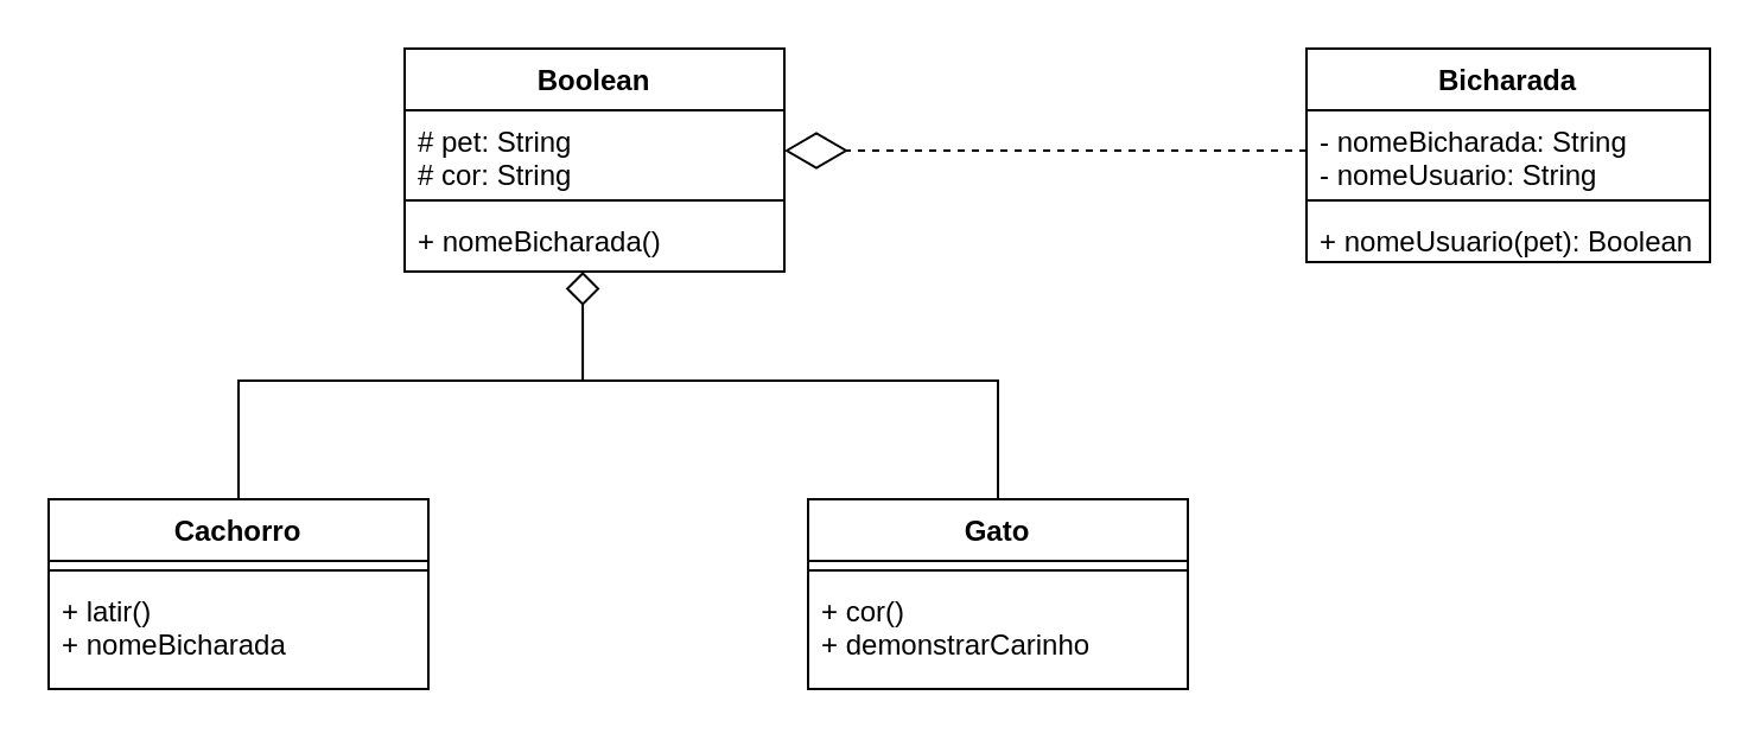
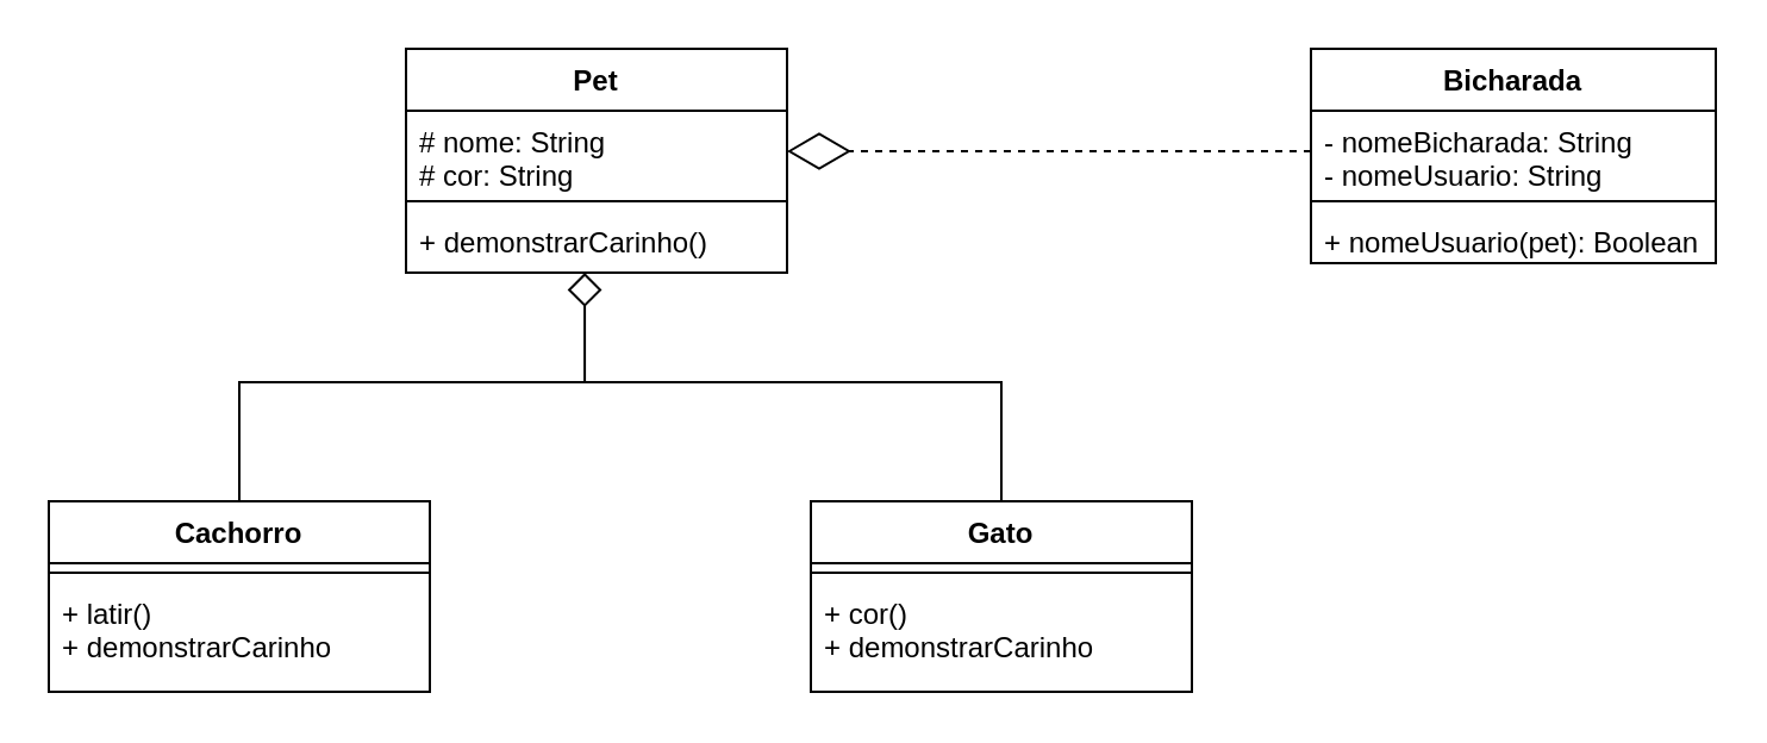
  <mxCell id="0" />
  <mxCell id="1" parent="0" />
  <mxCell id="2" value="Cachorro" style="swimlane;fontStyle=1;align=center;verticalAlign=top;childLayout=stackLayout;horizontal=1;startSize=26;horizontalStack=0;resizeParent=1;resizeParentMax=0;resizeLast=0;collapsible=1;marginBottom=0;" vertex="1" parent="1"><mxGeometry x="20" y="210" width="160" height="80" as="geometry" /></mxCell>
  <mxCell id="3" value="" style="line;strokeWidth=1;fillColor=none;align=left;verticalAlign=middle;spacingTop=-1;spacingLeft=3;spacingRight=3;rotatable=0;labelPosition=right;points=[];portConstraint=eastwest;" vertex="1" parent="2"><mxGeometry y="26" width="160" height="8" as="geometry" /></mxCell>
- <mxCell id="4" value="+ latir()&#10;+ nomeBicharada" style="text;strokeColor=none;fillColor=none;align=left;verticalAlign=top;spacingLeft=4;spacingRight=4;overflow=hidden;rotatable=0;points=[[0,0.5],[1,0.5]];portConstraint=eastwest;" vertex="1" parent="2"><mxGeometry y="34" width="160" height="46" as="geometry" /></mxCell>
- <mxCell id="5" value="Boolean" style="swimlane;fontStyle=1;align=center;verticalAlign=top;childLayout=stackLayout;horizontal=1;startSize=26;horizontalStack=0;resizeParent=1;resizeParentMax=0;resizeLast=0;collapsible=1;marginBottom=0;" vertex="1" parent="1"><mxGeometry x="170" y="20" width="160" height="94" as="geometry" /></mxCell>
- <mxCell id="6" value="# pet: String&#10;# cor: String&#10;" style="text;strokeColor=none;fillColor=none;align=left;verticalAlign=top;spacingLeft=4;spacingRight=4;overflow=hidden;rotatable=0;points=[[0,0.5],[1,0.5]];portConstraint=eastwest;" vertex="1" parent="5"><mxGeometry y="26" width="160" height="34" as="geometry" /></mxCell>
+ <mxCell id="4" value="+ latir()&#10;+ demonstrarCarinho" style="text;strokeColor=none;fillColor=none;align=left;verticalAlign=top;spacingLeft=4;spacingRight=4;overflow=hidden;rotatable=0;points=[[0,0.5],[1,0.5]];portConstraint=eastwest;" vertex="1" parent="2"><mxGeometry y="34" width="160" height="46" as="geometry" /></mxCell>
+ <mxCell id="5" value="Pet" style="swimlane;fontStyle=1;align=center;verticalAlign=top;childLayout=stackLayout;horizontal=1;startSize=26;horizontalStack=0;resizeParent=1;resizeParentMax=0;resizeLast=0;collapsible=1;marginBottom=0;" vertex="1" parent="1"><mxGeometry x="170" y="20" width="160" height="94" as="geometry" /></mxCell>
+ <mxCell id="6" value="# nome: String&#10;# cor: String&#10;" style="text;strokeColor=none;fillColor=none;align=left;verticalAlign=top;spacingLeft=4;spacingRight=4;overflow=hidden;rotatable=0;points=[[0,0.5],[1,0.5]];portConstraint=eastwest;" vertex="1" parent="5"><mxGeometry y="26" width="160" height="34" as="geometry" /></mxCell>
  <mxCell id="7" value="" style="line;strokeWidth=1;fillColor=none;align=left;verticalAlign=middle;spacingTop=-1;spacingLeft=3;spacingRight=3;rotatable=0;labelPosition=right;points=[];portConstraint=eastwest;" vertex="1" parent="5"><mxGeometry y="60" width="160" height="8" as="geometry" /></mxCell>
- <mxCell id="8" value="+ nomeBicharada()" style="text;strokeColor=none;fillColor=none;align=left;verticalAlign=top;spacingLeft=4;spacingRight=4;overflow=hidden;rotatable=0;points=[[0,0.5],[1,0.5]];portConstraint=eastwest;" vertex="1" parent="5"><mxGeometry y="68" width="160" height="26" as="geometry" /></mxCell>
+ <mxCell id="8" value="+ demonstrarCarinho()" style="text;strokeColor=none;fillColor=none;align=left;verticalAlign=top;spacingLeft=4;spacingRight=4;overflow=hidden;rotatable=0;points=[[0,0.5],[1,0.5]];portConstraint=eastwest;" vertex="1" parent="5"><mxGeometry y="68" width="160" height="26" as="geometry" /></mxCell>
  <mxCell id="9" value="Gato" style="swimlane;fontStyle=1;align=center;verticalAlign=top;childLayout=stackLayout;horizontal=1;startSize=26;horizontalStack=0;resizeParent=1;resizeParentMax=0;resizeLast=0;collapsible=1;marginBottom=0;" vertex="1" parent="1"><mxGeometry x="340" y="210" width="160" height="80" as="geometry" /></mxCell>
  <mxCell id="10" value="" style="line;strokeWidth=1;fillColor=none;align=left;verticalAlign=middle;spacingTop=-1;spacingLeft=3;spacingRight=3;rotatable=0;labelPosition=right;points=[];portConstraint=eastwest;" vertex="1" parent="9"><mxGeometry y="26" width="160" height="8" as="geometry" /></mxCell>
  <mxCell id="11" value="+ cor()&#10;+ demonstrarCarinho" style="text;strokeColor=none;fillColor=none;align=left;verticalAlign=top;spacingLeft=4;spacingRight=4;overflow=hidden;rotatable=0;points=[[0,0.5],[1,0.5]];portConstraint=eastwest;" vertex="1" parent="9"><mxGeometry y="34" width="160" height="46" as="geometry" /></mxCell>
  <mxCell id="12" value="Bicharada" style="swimlane;fontStyle=1;align=center;verticalAlign=top;childLayout=stackLayout;horizontal=1;startSize=26;horizontalStack=0;resizeParent=1;resizeParentMax=0;resizeLast=0;collapsible=1;marginBottom=0;" vertex="1" parent="1"><mxGeometry x="550" y="20" width="170" height="90" as="geometry" /></mxCell>
  <mxCell id="13" value="- nomeBicharada: String&#10;- nomeUsuario: String" style="text;strokeColor=none;fillColor=none;align=left;verticalAlign=top;spacingLeft=4;spacingRight=4;overflow=hidden;rotatable=0;points=[[0,0.5],[1,0.5]];portConstraint=eastwest;" vertex="1" parent="12"><mxGeometry y="26" width="170" height="34" as="geometry" /></mxCell>
  <mxCell id="14" value="" style="line;strokeWidth=1;fillColor=none;align=left;verticalAlign=middle;spacingTop=-1;spacingLeft=3;spacingRight=3;rotatable=0;labelPosition=right;points=[];portConstraint=eastwest;" vertex="1" parent="12"><mxGeometry y="60" width="170" height="8" as="geometry" /></mxCell>
  <mxCell id="15" value="+ nomeUsuario(pet): Boolean" style="text;strokeColor=none;fillColor=none;align=left;verticalAlign=top;spacingLeft=4;spacingRight=4;overflow=hidden;rotatable=0;points=[[0,0.5],[1,0.5]];portConstraint=eastwest;" vertex="1" parent="12"><mxGeometry y="68" width="170" height="22" as="geometry" /></mxCell>
  <mxCell id="16" value="" style="endArrow=diamondThin;endFill=0;endSize=24;html=1;exitX=0;exitY=0.5;exitDx=0;exitDy=0;entryX=1;entryY=0.5;entryDx=0;entryDy=0;dashed=1;" edge="1" parent="1" source="13" target="6"><mxGeometry width="160" relative="1" as="geometry"><mxPoint x="310" y="230" as="sourcePoint" /><mxPoint x="470" y="230" as="targetPoint" /></mxGeometry></mxCell>
  <mxCell id="17" value="" style="endArrow=diamond;endFill=0;endSize=12;html=1;strokeColor=#000000;rounded=0;edgeStyle=elbowEdgeStyle;elbow=vertical;entryX=0.469;entryY=1;entryDx=0;entryDy=0;entryPerimeter=0;exitX=0.5;exitY=0;exitDx=0;exitDy=0;" edge="1" parent="1" source="9" target="8"><mxGeometry width="160" relative="1" as="geometry"><mxPoint x="220" y="380" as="sourcePoint" /><mxPoint x="380" y="380" as="targetPoint" /><Array as="points"><mxPoint x="380" y="160" /></Array></mxGeometry></mxCell>
  <mxCell id="18" value="" style="endArrow=none;endFill=0;endSize=12;html=1;strokeColor=#000000;rounded=0;edgeStyle=elbowEdgeStyle;elbow=vertical;exitX=0.5;exitY=0;exitDx=0;exitDy=0;" edge="1" parent="1" source="2"><mxGeometry width="160" relative="1" as="geometry"><mxPoint x="430" y="220" as="sourcePoint" /><mxPoint x="250" y="160" as="targetPoint" /><Array as="points"><mxPoint x="180" y="160" /></Array></mxGeometry></mxCell>
